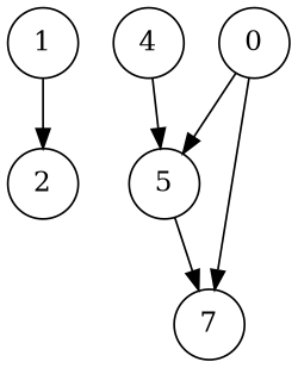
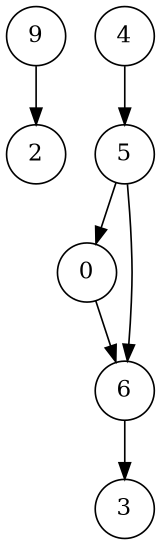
  digraph {
    node [fillcolor=white shape=circle style=filled]
-   1
+   1 [label=9]
    2
    4
    5
    n5 [label=0]
-   7
+   7 [label=6]
+   3
    1 -> 2
    4 -> 5
-   n5 -> 5
+   5 -> n5
    5 -> 7
    n5 -> 7
+   7 -> 3
  }
